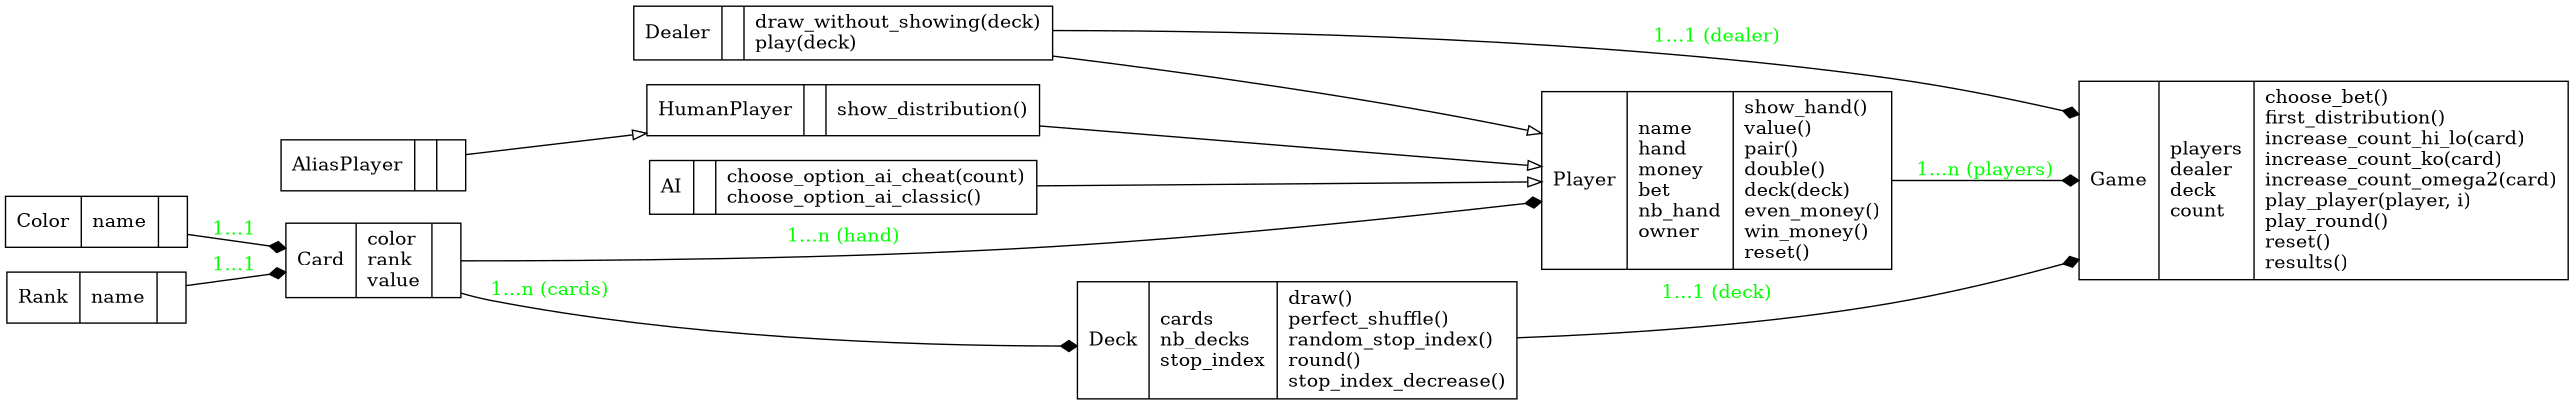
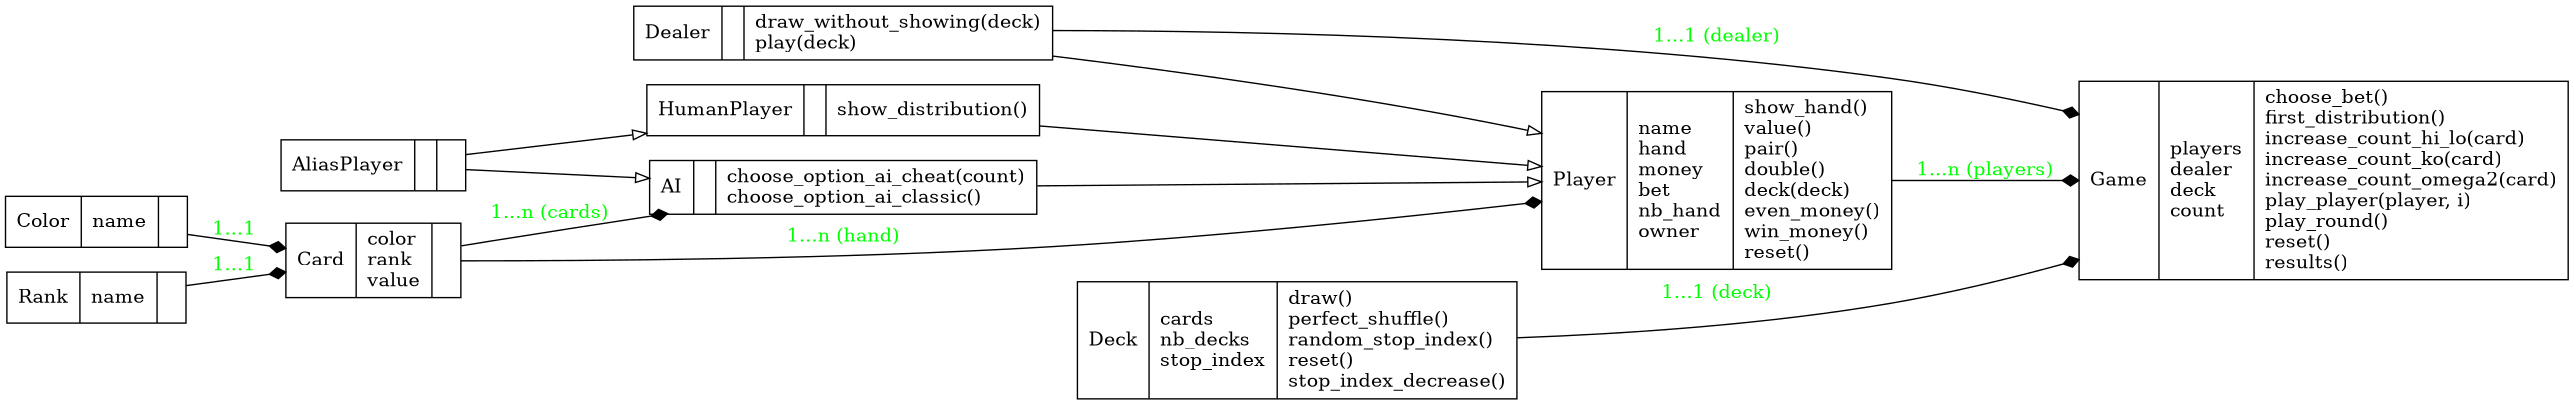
  digraph {
    rankdir=LR
    node [shape=record]
    edge [arrowhead=diamond arrowtail=none fontcolor=green style=solid]
    n1 [label="{Game|players\ldealer\ldeck\lcount\l|choose_bet()\lfirst_distribution()\lincrease_count_hi_lo(card)\lincrease_count_ko(card)\lincrease_count_omega2(card)\lplay_player(player, i)\lplay_round()\lreset()\lresults()\l}"]
-   n2 [label="{Deck|cards\lnb_decks\lstop_index\l|draw()\lperfect_shuffle()\lrandom_stop_index()\lround()\lstop_index_decrease()\l}"]
+   n2 [label="{Deck|cards\lnb_decks\lstop_index\l|draw()\lperfect_shuffle()\lrandom_stop_index()\lreset()\lstop_index_decrease()\l}"]
    n3 [label="{Card|color\lrank\lvalue\l|}"]
    n4 [label="{Player|name\lhand\lmoney\lbet\lnb_hand\lowner\l|show_hand()\lvalue()\lpair()\ldouble()\ldeck(deck)\leven_money()\lwin_money()\lreset()\l}"]
    n5 [label="{Color|name\l|}"]
    n6 [label="{Rank|name\l|}"]
    n7 [label="{Dealer|\l|draw_without_showing(deck)\lplay(deck)\l}"]
    n8 [label="{HumanPlayer|\l|show_distribution()\l}"]
    n9 [label="{AI|\l|choose_option_ai_cheat(count)\lchoose_option_ai_classic()\l}"]
    n10 [label="{AliasPlayer|\l|}"]
    n2 -> n1 [label="1...1 (deck)"]
-   n3 -> n2 [label="1...n (cards)"]
+   n3 -> n9 [label="1...n (cards)"]
    n3 -> n4 [label="1...n (hand)"]
    n4 -> n1 [label="1...n (players)"]
    n5 -> n3 [label="1...1"]
    n6 -> n3 [label="1...1"]
    n7 -> n1 [label="1...1 (dealer)"]
    n7 -> n4 [arrowhead=empty fontcolor="" style=""]
    n8 -> n4 [arrowhead=empty fontcolor="" style=""]
    n9 -> n4 [arrowhead=empty fontcolor="" style=""]
    n10 -> n8 [arrowhead=empty fontcolor="" style=""]
+   n10 -> n9 [arrowhead=empty fontcolor="" style=""]
  }
